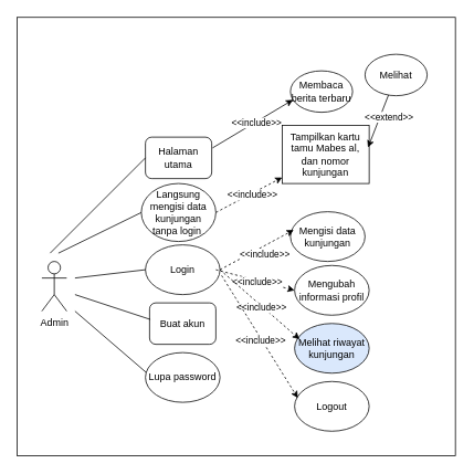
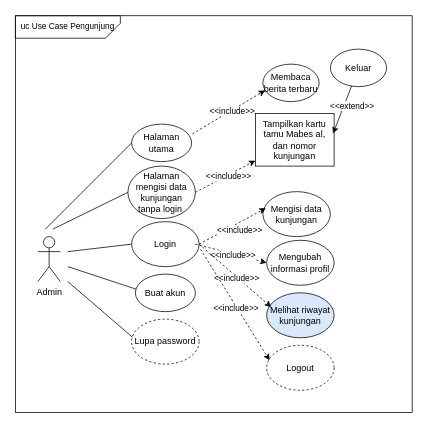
  <mxCell id="0" />
  <mxCell id="1" parent="0" />
  <mxCell id="2" value="Admin" style="shape=umlActor;verticalLabelPosition=bottom;verticalAlign=top;html=1;outlineConnect=0;rounded=1;" parent="1" vertex="1"><mxGeometry x="50" y="315" width="30" height="60" as="geometry" /></mxCell>
  <mxCell id="3" value="Mengisi data kunjungan" style="ellipse;whiteSpace=wrap;html=1;rounded=1;" parent="1" vertex="1"><mxGeometry x="350" y="255" width="90" height="60" as="geometry" /></mxCell>
  <mxCell id="4" value="Tampilkan kartu tamu Mabes al,&lt;div&gt;dan nomor kunjungan&lt;/div&gt;" style="whiteSpace=wrap;html=1;rounded=0;" parent="1" vertex="1"><mxGeometry x="340" y="150.95" width="105" height="70" as="geometry" /></mxCell>
- <mxCell id="5" value="Langsung mengisi data kunjungan tanpa login&amp;nbsp;" style="ellipse;whiteSpace=wrap;html=1;rounded=1;" parent="1" vertex="1"><mxGeometry x="170" y="220.95" width="90" height="70" as="geometry" /></mxCell>
- <mxCell id="6" value="Melihat" style="ellipse;whiteSpace=wrap;html=1;rounded=1;" parent="1" vertex="1"><mxGeometry x="440" y="65" width="75" height="50" as="geometry" /></mxCell>
+ <mxCell id="5" value="Halaman mengisi data kunjungan tanpa login&amp;nbsp;" style="ellipse;whiteSpace=wrap;html=1;rounded=1;" parent="1" vertex="1"><mxGeometry x="170" y="220.95" width="90" height="70" as="geometry" /></mxCell>
+ <mxCell id="6" value="Keluar" style="ellipse;whiteSpace=wrap;html=1;rounded=1;" parent="1" vertex="1"><mxGeometry x="440" y="65" width="75" height="50" as="geometry" /></mxCell>
  <mxCell id="7" value="" style="endArrow=classic;html=1;rounded=0;entryX=0.987;entryY=0.378;entryDx=0;entryDy=0;entryPerimeter=0;dashed=0;" parent="1" source="6" target="4" edge="1"><mxGeometry width="50" height="50" relative="1" as="geometry"><mxPoint x="510.9" y="65" as="sourcePoint" /><mxPoint x="350" y="90.95" as="targetPoint" /></mxGeometry></mxCell>
  <mxCell id="8" value="&amp;lt;&amp;lt;extend&amp;gt;&amp;gt;" style="edgeLabel;html=1;align=center;verticalAlign=middle;resizable=0;points=[];" parent="7" vertex="1" connectable="0"><mxGeometry x="-0.007" y="1" relative="1" as="geometry"><mxPoint x="12" y="-6" as="offset" /></mxGeometry></mxCell>
  <mxCell id="9" value="" style="endArrow=none;html=1;rounded=0;entryX=0;entryY=0.5;entryDx=0;entryDy=0;" parent="1" target="5" edge="1"><mxGeometry width="50" height="50" relative="1" as="geometry"><mxPoint x="70" y="305" as="sourcePoint" /><mxPoint x="400" y="355" as="targetPoint" /></mxGeometry></mxCell>
  <mxCell id="10" value="" style="endArrow=classic;html=1;rounded=1;exitX=1;exitY=0.5;exitDx=0;exitDy=0;dashed=1;" parent="1" source="5" target="4" edge="1"><mxGeometry width="50" height="50" relative="1" as="geometry"><mxPoint x="232" y="246.5" as="sourcePoint" /><mxPoint x="330" y="243.5" as="targetPoint" /></mxGeometry></mxCell>
  <mxCell id="11" value="&amp;lt;&amp;lt;include&amp;gt;&amp;gt;" style="edgeLabel;html=1;align=center;verticalAlign=middle;resizable=0;points=[];rounded=1;" parent="10" vertex="1" connectable="0"><mxGeometry x="0.059" y="-2" relative="1" as="geometry"><mxPoint y="-1" as="offset" /></mxGeometry></mxCell>
  <mxCell id="12" value="Mengubah informasi profil" style="ellipse;whiteSpace=wrap;html=1;rounded=1;" parent="1" vertex="1"><mxGeometry x="355" y="319.87" width="90" height="60" as="geometry" /></mxCell>
  <mxCell id="13" value="Login" style="ellipse;whiteSpace=wrap;html=1;rounded=1;" parent="1" vertex="1"><mxGeometry x="175" y="295" width="90" height="60" as="geometry" /></mxCell>
- <mxCell id="14" value="Buat akun" style="whiteSpace=wrap;html=1;rounded=1;" parent="1" vertex="1"><mxGeometry x="180" y="365" width="80" height="50" as="geometry" /></mxCell>
+ <mxCell id="14" value="Buat akun" style="ellipse;whiteSpace=wrap;html=1;rounded=1;" parent="1" vertex="1"><mxGeometry x="180" y="365" width="80" height="50" as="geometry" /></mxCell>
  <mxCell id="15" value="" style="endArrow=none;html=1;rounded=0;entryX=0.011;entryY=0.4;entryDx=0;entryDy=0;entryPerimeter=0;" parent="1" target="14" edge="1"><mxGeometry width="50" height="50" relative="1" as="geometry"><mxPoint x="90" y="355" as="sourcePoint" /><mxPoint x="180" y="340" as="targetPoint" /><Array as="points" /></mxGeometry></mxCell>
  <mxCell id="16" value="Melihat riwayat kunjungan" style="ellipse;whiteSpace=wrap;html=1;rounded=1;fillColor=#dae8fc;" parent="1" vertex="1"><mxGeometry x="355" y="389.87" width="90" height="60" as="geometry" /></mxCell>
  <mxCell id="17" value="" style="endArrow=classic;html=1;rounded=1;entryX=0;entryY=0.5;entryDx=0;entryDy=0;dashed=1;" parent="1" target="12" edge="1"><mxGeometry width="50" height="50" relative="1" as="geometry"><mxPoint x="260" y="325" as="sourcePoint" /><mxPoint x="369" y="298" as="targetPoint" /></mxGeometry></mxCell>
  <mxCell id="18" value="&amp;lt;&amp;lt;include&amp;gt;&amp;gt;" style="edgeLabel;html=1;align=center;verticalAlign=middle;resizable=0;points=[];rounded=1;" parent="17" vertex="1" connectable="0"><mxGeometry x="0.059" y="-2" relative="1" as="geometry"><mxPoint y="-1" as="offset" /></mxGeometry></mxCell>
  <mxCell id="19" value="" style="endArrow=classic;html=1;rounded=1;dashed=1;exitX=1;exitY=0.5;exitDx=0;exitDy=0;entryX=0.067;entryY=0.317;entryDx=0;entryDy=0;entryPerimeter=0;" parent="1" source="13" target="16" edge="1"><mxGeometry width="50" height="50" relative="1" as="geometry"><mxPoint x="290" y="475" as="sourcePoint" /><mxPoint x="400" y="515" as="targetPoint" /></mxGeometry></mxCell>
  <mxCell id="20" value="&amp;lt;&amp;lt;include&amp;gt;&amp;gt;" style="edgeLabel;html=1;align=center;verticalAlign=middle;resizable=0;points=[];rounded=1;" parent="19" vertex="1" connectable="0"><mxGeometry x="0.059" y="-2" relative="1" as="geometry"><mxPoint y="-1" as="offset" /></mxGeometry></mxCell>
  <mxCell id="21" value="" style="endArrow=classic;html=1;rounded=1;exitX=1;exitY=0.5;exitDx=0;exitDy=0;entryX=0.044;entryY=0.367;entryDx=0;entryDy=0;dashed=1;entryPerimeter=0;" parent="1" source="13" target="3" edge="1"><mxGeometry width="50" height="50" relative="1" as="geometry"><mxPoint x="445" y="405" as="sourcePoint" /><mxPoint x="270" y="400" as="targetPoint" /></mxGeometry></mxCell>
  <mxCell id="22" value="&amp;lt;&amp;lt;include&amp;gt;&amp;gt;" style="edgeLabel;html=1;align=center;verticalAlign=middle;resizable=0;points=[];rounded=1;" parent="21" vertex="1" connectable="0"><mxGeometry x="0.059" y="-2" relative="1" as="geometry"><mxPoint x="5" y="4" as="offset" /></mxGeometry></mxCell>
- <mxCell id="23" value="Lupa password" style="ellipse;whiteSpace=wrap;html=1;rounded=1;" parent="1" vertex="1"><mxGeometry x="175" y="425" width="90" height="60" as="geometry" /></mxCell>
+ <mxCell id="23" value="Lupa password" style="ellipse;whiteSpace=wrap;html=1;rounded=1;dashed=1;" parent="1" vertex="1"><mxGeometry x="175" y="425" width="90" height="60" as="geometry" /></mxCell>
  <mxCell id="24" value="" style="endArrow=none;html=1;rounded=0;entryX=0.011;entryY=0.4;entryDx=0;entryDy=0;entryPerimeter=0;" parent="1" target="23" edge="1"><mxGeometry width="50" height="50" relative="1" as="geometry"><mxPoint x="90" y="375" as="sourcePoint" /><mxPoint x="180" y="410" as="targetPoint" /><Array as="points" /></mxGeometry></mxCell>
- <mxCell id="25" value="Halaman utama" style="whiteSpace=wrap;html=1;rounded=1;" parent="1" vertex="1"><mxGeometry x="175" y="165" width="80" height="50" as="geometry" /></mxCell>
+ <mxCell id="25" value="Halaman utama" style="ellipse;whiteSpace=wrap;html=1;rounded=1;" parent="1" vertex="1"><mxGeometry x="175" y="165" width="80" height="50" as="geometry" /></mxCell>
  <mxCell id="26" value="" style="endArrow=none;html=1;rounded=0;entryX=0;entryY=0.5;entryDx=0;entryDy=0;" parent="1" target="25" edge="1"><mxGeometry width="50" height="50" relative="1" as="geometry"><mxPoint x="60" y="305" as="sourcePoint" /><mxPoint x="200" y="-30" as="targetPoint" /><Array as="points" /></mxGeometry></mxCell>
  <mxCell id="27" value="" style="endArrow=none;html=1;rounded=0;entryX=0;entryY=0.5;entryDx=0;entryDy=0;" parent="1" target="13" edge="1"><mxGeometry width="50" height="50" relative="1" as="geometry"><mxPoint x="90" y="335" as="sourcePoint" /><mxPoint x="191" y="395" as="targetPoint" /><Array as="points" /></mxGeometry></mxCell>
- <mxCell id="28" value="Logout" style="ellipse;whiteSpace=wrap;html=1;rounded=1;" parent="1" vertex="1"><mxGeometry x="355" y="459.87" width="90" height="60" as="geometry" /></mxCell>
+ <mxCell id="28" value="Logout" style="ellipse;whiteSpace=wrap;html=1;rounded=1;dashed=1;" parent="1" vertex="1"><mxGeometry x="355" y="459.87" width="90" height="60" as="geometry" /></mxCell>
  <mxCell id="29" value="" style="endArrow=classic;html=1;rounded=1;dashed=1;exitX=1.022;exitY=0.617;exitDx=0;exitDy=0;entryX=0.044;entryY=0.333;entryDx=0;entryDy=0;entryPerimeter=0;exitPerimeter=0;" parent="1" source="13" target="28" edge="1"><mxGeometry width="50" height="50" relative="1" as="geometry"><mxPoint x="244" y="395" as="sourcePoint" /><mxPoint x="340" y="474" as="targetPoint" /></mxGeometry></mxCell>
  <mxCell id="30" value="&amp;lt;&amp;lt;include&amp;gt;&amp;gt;" style="edgeLabel;html=1;align=center;verticalAlign=middle;resizable=0;points=[];rounded=1;" parent="29" vertex="1" connectable="0"><mxGeometry x="0.059" y="-2" relative="1" as="geometry"><mxPoint y="-1" as="offset" /></mxGeometry></mxCell>
  <mxCell id="31" value="Membaca berita terbaru" style="ellipse;whiteSpace=wrap;html=1;rounded=1;" parent="1" vertex="1"><mxGeometry x="350" y="85" width="75" height="50" as="geometry" /></mxCell>
- <mxCell id="32" value="" style="endArrow=classic;html=1;rounded=1;exitX=1.013;exitY=0.26;exitDx=0;exitDy=0;entryX=0.04;entryY=0.7;entryDx=0;entryDy=0;dashed=0;entryPerimeter=0;exitPerimeter=0;" parent="1" source="25" target="31" edge="1"><mxGeometry width="50" height="50" relative="1" as="geometry"><mxPoint x="255" y="135" as="sourcePoint" /><mxPoint x="265" y="210" as="targetPoint" /></mxGeometry></mxCell>
+ <mxCell id="32" value="" style="endArrow=classic;html=1;rounded=1;exitX=1.013;exitY=0.26;exitDx=0;exitDy=0;entryX=0.04;entryY=0.7;entryDx=0;entryDy=0;dashed=1;entryPerimeter=0;exitPerimeter=0;" parent="1" source="25" target="31" edge="1"><mxGeometry width="50" height="50" relative="1" as="geometry"><mxPoint x="255" y="135" as="sourcePoint" /><mxPoint x="265" y="210" as="targetPoint" /></mxGeometry></mxCell>
  <mxCell id="33" value="&amp;lt;&amp;lt;include&amp;gt;&amp;gt;" style="edgeLabel;html=1;align=center;verticalAlign=middle;resizable=0;points=[];rounded=1;" parent="32" vertex="1" connectable="0"><mxGeometry x="0.059" y="-2" relative="1" as="geometry"><mxPoint y="-1" as="offset" /></mxGeometry></mxCell>
  <mxCell id="34" value="" style="whiteSpace=wrap;html=1;aspect=fixed;fillColor=none;movable=1;resizable=1;rotatable=1;deletable=1;editable=1;locked=0;connectable=1;" parent="1" vertex="1"><mxGeometry x="20" y="20.48" width="529.05" height="529.05" as="geometry" /></mxCell>
+ <mxCell id="35" value="&lt;font style=&quot;font-size: 11px;&quot;&gt;uc Use Case Pengunjung&lt;/font&gt;" style="shape=card;whiteSpace=wrap;html=1;fillColor=none;flipH=1;size=20;flipV=1;" parent="1" vertex="1"><mxGeometry x="20" y="20.48" width="140" height="30" as="geometry" /></mxCell>
